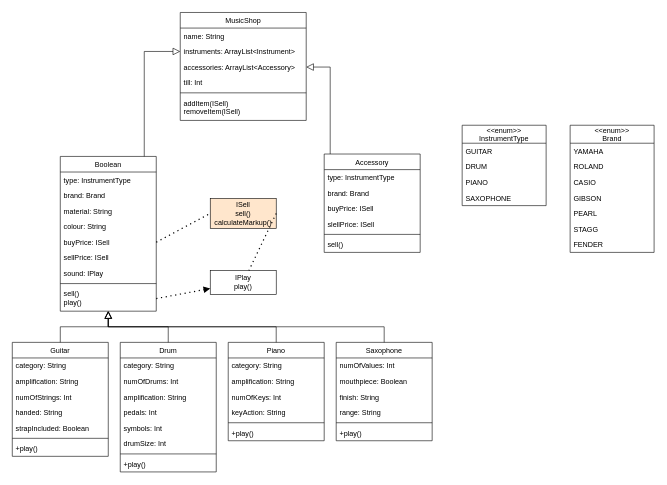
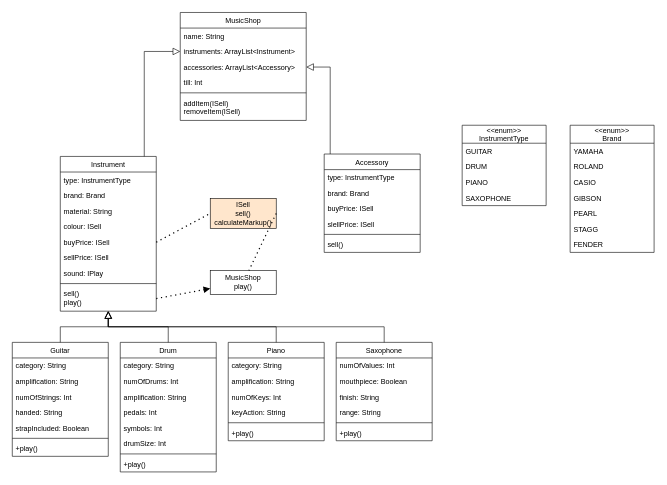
  <mxCell id="0" />
  <mxCell id="1" parent="0" />
- <mxCell id="2" value="Boolean" style="swimlane;fontStyle=0;align=center;verticalAlign=top;childLayout=stackLayout;horizontal=1;startSize=26;horizontalStack=0;resizeParent=1;resizeLast=0;collapsible=1;marginBottom=0;rounded=0;shadow=0;strokeWidth=1;" parent="1" vertex="1"><mxGeometry x="100" y="260" width="160" height="258" as="geometry"><mxRectangle x="230" y="140" width="160" height="26" as="alternateBounds" /></mxGeometry></mxCell>
+ <mxCell id="2" value="Instrument" style="swimlane;fontStyle=0;align=center;verticalAlign=top;childLayout=stackLayout;horizontal=1;startSize=26;horizontalStack=0;resizeParent=1;resizeLast=0;collapsible=1;marginBottom=0;rounded=0;shadow=0;strokeWidth=1;" parent="1" vertex="1"><mxGeometry x="100" y="260" width="160" height="258" as="geometry"><mxRectangle x="230" y="140" width="160" height="26" as="alternateBounds" /></mxGeometry></mxCell>
  <mxCell id="3" value="type: InstrumentType" style="text;align=left;verticalAlign=top;spacingLeft=4;spacingRight=4;overflow=hidden;rotatable=0;points=[[0,0.5],[1,0.5]];portConstraint=eastwest;" parent="2" vertex="1"><mxGeometry y="26" width="160" height="26" as="geometry" /></mxCell>
  <mxCell id="4" value="brand: Brand" style="text;align=left;verticalAlign=top;spacingLeft=4;spacingRight=4;overflow=hidden;rotatable=0;points=[[0,0.5],[1,0.5]];portConstraint=eastwest;rounded=0;shadow=0;html=0;" parent="2" vertex="1"><mxGeometry y="52" width="160" height="26" as="geometry" /></mxCell>
  <mxCell id="5" value="material: String" style="text;align=left;verticalAlign=top;spacingLeft=4;spacingRight=4;overflow=hidden;rotatable=0;points=[[0,0.5],[1,0.5]];portConstraint=eastwest;rounded=0;shadow=0;html=0;" parent="2" vertex="1"><mxGeometry y="78" width="160" height="26" as="geometry" /></mxCell>
- <mxCell id="6" value="colour: String" style="text;align=left;verticalAlign=top;spacingLeft=4;spacingRight=4;overflow=hidden;rotatable=0;points=[[0,0.5],[1,0.5]];portConstraint=eastwest;rounded=0;shadow=0;html=0;" vertex="1" parent="2"><mxGeometry y="104" width="160" height="26" as="geometry" /></mxCell>
+ <mxCell id="6" value="colour: ISell" style="text;align=left;verticalAlign=top;spacingLeft=4;spacingRight=4;overflow=hidden;rotatable=0;points=[[0,0.5],[1,0.5]];portConstraint=eastwest;rounded=0;shadow=0;html=0;" vertex="1" parent="2"><mxGeometry y="104" width="160" height="26" as="geometry" /></mxCell>
  <mxCell id="7" value="buyPrice: ISell" style="text;align=left;verticalAlign=top;spacingLeft=4;spacingRight=4;overflow=hidden;rotatable=0;points=[[0,0.5],[1,0.5]];portConstraint=eastwest;rounded=0;shadow=0;html=0;" vertex="1" parent="2"><mxGeometry y="130" width="160" height="26" as="geometry" /></mxCell>
  <mxCell id="8" value="sellPrice: ISell" style="text;align=left;verticalAlign=top;spacingLeft=4;spacingRight=4;overflow=hidden;rotatable=0;points=[[0,0.5],[1,0.5]];portConstraint=eastwest;rounded=0;shadow=0;html=0;" vertex="1" parent="2"><mxGeometry y="156" width="160" height="26" as="geometry" /></mxCell>
  <mxCell id="9" value="sound: IPlay" style="text;align=left;verticalAlign=top;spacingLeft=4;spacingRight=4;overflow=hidden;rotatable=0;points=[[0,0.5],[1,0.5]];portConstraint=eastwest;rounded=0;shadow=0;html=0;" vertex="1" parent="2"><mxGeometry y="182" width="160" height="26" as="geometry" /></mxCell>
  <mxCell id="10" value="" style="line;html=1;strokeWidth=1;align=left;verticalAlign=middle;spacingTop=-1;spacingLeft=3;spacingRight=3;rotatable=0;labelPosition=right;points=[];portConstraint=eastwest;" parent="2" vertex="1"><mxGeometry y="208" width="160" height="8" as="geometry" /></mxCell>
  <mxCell id="11" value="sell()&#10;play()" style="text;align=left;verticalAlign=top;spacingLeft=4;spacingRight=4;overflow=hidden;rotatable=0;points=[[0,0.5],[1,0.5]];portConstraint=eastwest;" parent="2" vertex="1"><mxGeometry y="216" width="160" height="42" as="geometry" /></mxCell>
  <mxCell id="12" value="Guitar" style="swimlane;fontStyle=0;align=center;verticalAlign=top;childLayout=stackLayout;horizontal=1;startSize=26;horizontalStack=0;resizeParent=1;resizeLast=0;collapsible=1;marginBottom=0;rounded=0;shadow=0;strokeWidth=1;" parent="1" vertex="1"><mxGeometry x="20" y="570" width="160" height="190" as="geometry"><mxRectangle x="130" y="380" width="160" height="26" as="alternateBounds" /></mxGeometry></mxCell>
  <mxCell id="13" value="category: String" style="text;align=left;verticalAlign=top;spacingLeft=4;spacingRight=4;overflow=hidden;rotatable=0;points=[[0,0.5],[1,0.5]];portConstraint=eastwest;rounded=0;shadow=0;html=0;" vertex="1" parent="12"><mxGeometry y="26" width="160" height="26" as="geometry" /></mxCell>
  <mxCell id="14" value="amplification: String" style="text;align=left;verticalAlign=top;spacingLeft=4;spacingRight=4;overflow=hidden;rotatable=0;points=[[0,0.5],[1,0.5]];portConstraint=eastwest;rounded=0;shadow=0;html=0;" parent="12" vertex="1"><mxGeometry y="52" width="160" height="26" as="geometry" /></mxCell>
  <mxCell id="15" value="numOfStrings: Int" style="text;align=left;verticalAlign=top;spacingLeft=4;spacingRight=4;overflow=hidden;rotatable=0;points=[[0,0.5],[1,0.5]];portConstraint=eastwest;" parent="12" vertex="1"><mxGeometry y="78" width="160" height="26" as="geometry" /></mxCell>
  <mxCell id="16" value="handed: String" style="text;align=left;verticalAlign=top;spacingLeft=4;spacingRight=4;overflow=hidden;rotatable=0;points=[[0,0.5],[1,0.5]];portConstraint=eastwest;rounded=0;shadow=0;html=0;" vertex="1" parent="12"><mxGeometry y="104" width="160" height="26" as="geometry" /></mxCell>
  <mxCell id="17" value="strapIncluded: Boolean" style="text;align=left;verticalAlign=top;spacingLeft=4;spacingRight=4;overflow=hidden;rotatable=0;points=[[0,0.5],[1,0.5]];portConstraint=eastwest;" vertex="1" parent="12"><mxGeometry y="130" width="160" height="26" as="geometry" /></mxCell>
  <mxCell id="18" value="" style="line;html=1;strokeWidth=1;align=left;verticalAlign=middle;spacingTop=-1;spacingLeft=3;spacingRight=3;rotatable=0;labelPosition=right;points=[];portConstraint=eastwest;" parent="12" vertex="1"><mxGeometry y="156" width="160" height="8" as="geometry" /></mxCell>
  <mxCell id="19" value="+play()" style="text;align=left;verticalAlign=top;spacingLeft=4;spacingRight=4;overflow=hidden;rotatable=0;points=[[0,0.5],[1,0.5]];portConstraint=eastwest;" vertex="1" parent="12"><mxGeometry y="164" width="160" height="26" as="geometry" /></mxCell>
  <mxCell id="20" value="" style="endArrow=block;endSize=10;endFill=0;shadow=0;strokeWidth=1;rounded=0;edgeStyle=elbowEdgeStyle;elbow=vertical;" parent="1" source="12" target="2" edge="1"><mxGeometry width="160" relative="1" as="geometry"><mxPoint x="170" y="303" as="sourcePoint" /><mxPoint x="170" y="303" as="targetPoint" /></mxGeometry></mxCell>
  <mxCell id="21" value="MusicShop" style="swimlane;fontStyle=0;align=center;verticalAlign=top;childLayout=stackLayout;horizontal=1;startSize=26;horizontalStack=0;resizeParent=1;resizeLast=0;collapsible=1;marginBottom=0;rounded=0;shadow=0;strokeWidth=1;" vertex="1" parent="1"><mxGeometry x="300" y="20" width="210" height="180" as="geometry"><mxRectangle x="230" y="140" width="160" height="26" as="alternateBounds" /></mxGeometry></mxCell>
  <mxCell id="22" value="name: String" style="text;align=left;verticalAlign=top;spacingLeft=4;spacingRight=4;overflow=hidden;rotatable=0;points=[[0,0.5],[1,0.5]];portConstraint=eastwest;" vertex="1" parent="21"><mxGeometry y="26" width="210" height="26" as="geometry" /></mxCell>
  <mxCell id="23" value="instruments: ArrayList&lt;Instrument&gt;" style="text;align=left;verticalAlign=top;spacingLeft=4;spacingRight=4;overflow=hidden;rotatable=0;points=[[0,0.5],[1,0.5]];portConstraint=eastwest;rounded=0;shadow=0;html=0;" vertex="1" parent="21"><mxGeometry y="52" width="210" height="26" as="geometry" /></mxCell>
  <mxCell id="24" value="accessories: ArrayList&lt;Accessory&gt;" style="text;align=left;verticalAlign=top;spacingLeft=4;spacingRight=4;overflow=hidden;rotatable=0;points=[[0,0.5],[1,0.5]];portConstraint=eastwest;rounded=0;shadow=0;html=0;" vertex="1" parent="21"><mxGeometry y="78" width="210" height="26" as="geometry" /></mxCell>
  <mxCell id="25" value="till: Int" style="text;align=left;verticalAlign=top;spacingLeft=4;spacingRight=4;overflow=hidden;rotatable=0;points=[[0,0.5],[1,0.5]];portConstraint=eastwest;rounded=0;shadow=0;html=0;" vertex="1" parent="21"><mxGeometry y="104" width="210" height="26" as="geometry" /></mxCell>
  <mxCell id="26" value="" style="line;html=1;strokeWidth=1;align=left;verticalAlign=middle;spacingTop=-1;spacingLeft=3;spacingRight=3;rotatable=0;labelPosition=right;points=[];portConstraint=eastwest;" vertex="1" parent="21"><mxGeometry y="130" width="210" height="8" as="geometry" /></mxCell>
  <mxCell id="27" value="addItem(ISell)&#10;removeItem(ISell)" style="text;align=left;verticalAlign=top;spacingLeft=4;spacingRight=4;overflow=hidden;rotatable=0;points=[[0,0.5],[1,0.5]];portConstraint=eastwest;" vertex="1" parent="21"><mxGeometry y="138" width="210" height="42" as="geometry" /></mxCell>
- <mxCell id="28" value="IPlay&lt;br&gt;play()" style="rounded=0;whiteSpace=wrap;html=1;" vertex="1" parent="1"><mxGeometry x="350" y="450" width="110" height="40" as="geometry" /></mxCell>
+ <mxCell id="28" value="MusicShop&lt;br&gt;play()" style="rounded=0;whiteSpace=wrap;html=1;" vertex="1" parent="1"><mxGeometry x="350" y="450" width="110" height="40" as="geometry" /></mxCell>
  <mxCell id="29" value="ISell&lt;br&gt;sell()&lt;br&gt;calculateMarkup()" style="rounded=0;whiteSpace=wrap;html=1;fillColor=#ffe6cc;" vertex="1" parent="1"><mxGeometry x="350" y="330" width="110" height="50" as="geometry" /></mxCell>
  <mxCell id="30" value="Accessory" style="swimlane;fontStyle=0;align=center;verticalAlign=top;childLayout=stackLayout;horizontal=1;startSize=26;horizontalStack=0;resizeParent=1;resizeLast=0;collapsible=1;marginBottom=0;rounded=0;shadow=0;strokeWidth=1;" vertex="1" parent="1"><mxGeometry x="540" y="256" width="160" height="164" as="geometry"><mxRectangle x="230" y="140" width="160" height="26" as="alternateBounds" /></mxGeometry></mxCell>
  <mxCell id="31" value="type: InstrumentType " style="text;align=left;verticalAlign=top;spacingLeft=4;spacingRight=4;overflow=hidden;rotatable=0;points=[[0,0.5],[1,0.5]];portConstraint=eastwest;" vertex="1" parent="30"><mxGeometry y="26" width="160" height="26" as="geometry" /></mxCell>
  <mxCell id="32" value="brand: Brand" style="text;align=left;verticalAlign=top;spacingLeft=4;spacingRight=4;overflow=hidden;rotatable=0;points=[[0,0.5],[1,0.5]];portConstraint=eastwest;rounded=0;shadow=0;html=0;" vertex="1" parent="30"><mxGeometry y="52" width="160" height="26" as="geometry" /></mxCell>
  <mxCell id="33" value="buyPrice: ISell" style="text;align=left;verticalAlign=top;spacingLeft=4;spacingRight=4;overflow=hidden;rotatable=0;points=[[0,0.5],[1,0.5]];portConstraint=eastwest;rounded=0;shadow=0;html=0;" vertex="1" parent="30"><mxGeometry y="78" width="160" height="26" as="geometry" /></mxCell>
  <mxCell id="34" value="slellPrice: ISell" style="text;align=left;verticalAlign=top;spacingLeft=4;spacingRight=4;overflow=hidden;rotatable=0;points=[[0,0.5],[1,0.5]];portConstraint=eastwest;rounded=0;shadow=0;html=0;" vertex="1" parent="30"><mxGeometry y="104" width="160" height="26" as="geometry" /></mxCell>
  <mxCell id="35" value="" style="line;html=1;strokeWidth=1;align=left;verticalAlign=middle;spacingTop=-1;spacingLeft=3;spacingRight=3;rotatable=0;labelPosition=right;points=[];portConstraint=eastwest;" vertex="1" parent="30"><mxGeometry y="130" width="160" height="8" as="geometry" /></mxCell>
  <mxCell id="36" value="sell()" style="text;align=left;verticalAlign=top;spacingLeft=4;spacingRight=4;overflow=hidden;rotatable=0;points=[[0,0.5],[1,0.5]];portConstraint=eastwest;" vertex="1" parent="30"><mxGeometry y="138" width="160" height="26" as="geometry" /></mxCell>
  <mxCell id="37" value="Drum" style="swimlane;fontStyle=0;align=center;verticalAlign=top;childLayout=stackLayout;horizontal=1;startSize=26;horizontalStack=0;resizeParent=1;resizeLast=0;collapsible=1;marginBottom=0;rounded=0;shadow=0;strokeWidth=1;" vertex="1" parent="1"><mxGeometry x="200" y="570" width="160" height="216" as="geometry"><mxRectangle x="130" y="380" width="160" height="26" as="alternateBounds" /></mxGeometry></mxCell>
  <mxCell id="38" value="category: String" style="text;align=left;verticalAlign=top;spacingLeft=4;spacingRight=4;overflow=hidden;rotatable=0;points=[[0,0.5],[1,0.5]];portConstraint=eastwest;rounded=0;shadow=0;html=0;" vertex="1" parent="37"><mxGeometry y="26" width="160" height="26" as="geometry" /></mxCell>
  <mxCell id="39" value="numOfDrums: Int" style="text;align=left;verticalAlign=top;spacingLeft=4;spacingRight=4;overflow=hidden;rotatable=0;points=[[0,0.5],[1,0.5]];portConstraint=eastwest;" vertex="1" parent="37"><mxGeometry y="52" width="160" height="26" as="geometry" /></mxCell>
  <mxCell id="40" value="amplification: String" style="text;align=left;verticalAlign=top;spacingLeft=4;spacingRight=4;overflow=hidden;rotatable=0;points=[[0,0.5],[1,0.5]];portConstraint=eastwest;rounded=0;shadow=0;html=0;" vertex="1" parent="37"><mxGeometry y="78" width="160" height="26" as="geometry" /></mxCell>
  <mxCell id="41" value="pedals: Int" style="text;align=left;verticalAlign=top;spacingLeft=4;spacingRight=4;overflow=hidden;rotatable=0;points=[[0,0.5],[1,0.5]];portConstraint=eastwest;" vertex="1" parent="37"><mxGeometry y="104" width="160" height="26" as="geometry" /></mxCell>
  <mxCell id="42" value="symbols: Int" style="text;align=left;verticalAlign=top;spacingLeft=4;spacingRight=4;overflow=hidden;rotatable=0;points=[[0,0.5],[1,0.5]];portConstraint=eastwest;" vertex="1" parent="37"><mxGeometry y="130" width="160" height="26" as="geometry" /></mxCell>
  <mxCell id="43" value="drumSize: Int" style="text;align=left;verticalAlign=top;spacingLeft=4;spacingRight=4;overflow=hidden;rotatable=0;points=[[0,0.5],[1,0.5]];portConstraint=eastwest;rounded=0;shadow=0;html=0;" vertex="1" parent="37"><mxGeometry y="156" width="160" height="26" as="geometry" /></mxCell>
  <mxCell id="44" value="" style="line;html=1;strokeWidth=1;align=left;verticalAlign=middle;spacingTop=-1;spacingLeft=3;spacingRight=3;rotatable=0;labelPosition=right;points=[];portConstraint=eastwest;" vertex="1" parent="37"><mxGeometry y="182" width="160" height="8" as="geometry" /></mxCell>
  <mxCell id="45" value="+play()" style="text;align=left;verticalAlign=top;spacingLeft=4;spacingRight=4;overflow=hidden;rotatable=0;points=[[0,0.5],[1,0.5]];portConstraint=eastwest;" vertex="1" parent="37"><mxGeometry y="190" width="160" height="26" as="geometry" /></mxCell>
  <mxCell id="46" value="Piano" style="swimlane;fontStyle=0;align=center;verticalAlign=top;childLayout=stackLayout;horizontal=1;startSize=26;horizontalStack=0;resizeParent=1;resizeLast=0;collapsible=1;marginBottom=0;rounded=0;shadow=0;strokeWidth=1;" vertex="1" parent="1"><mxGeometry x="380" y="570" width="160" height="164" as="geometry"><mxRectangle x="130" y="380" width="160" height="26" as="alternateBounds" /></mxGeometry></mxCell>
  <mxCell id="47" value="category: String" style="text;align=left;verticalAlign=top;spacingLeft=4;spacingRight=4;overflow=hidden;rotatable=0;points=[[0,0.5],[1,0.5]];portConstraint=eastwest;rounded=0;shadow=0;html=0;" vertex="1" parent="46"><mxGeometry y="26" width="160" height="26" as="geometry" /></mxCell>
  <mxCell id="48" value="amplification: String" style="text;align=left;verticalAlign=top;spacingLeft=4;spacingRight=4;overflow=hidden;rotatable=0;points=[[0,0.5],[1,0.5]];portConstraint=eastwest;rounded=0;shadow=0;html=0;" vertex="1" parent="46"><mxGeometry y="52" width="160" height="26" as="geometry" /></mxCell>
  <mxCell id="49" value="numOfKeys: Int" style="text;align=left;verticalAlign=top;spacingLeft=4;spacingRight=4;overflow=hidden;rotatable=0;points=[[0,0.5],[1,0.5]];portConstraint=eastwest;" vertex="1" parent="46"><mxGeometry y="78" width="160" height="26" as="geometry" /></mxCell>
  <mxCell id="50" value="keyAction: String" style="text;align=left;verticalAlign=top;spacingLeft=4;spacingRight=4;overflow=hidden;rotatable=0;points=[[0,0.5],[1,0.5]];portConstraint=eastwest;rounded=0;shadow=0;html=0;" vertex="1" parent="46"><mxGeometry y="104" width="160" height="26" as="geometry" /></mxCell>
  <mxCell id="51" value="" style="line;html=1;strokeWidth=1;align=left;verticalAlign=middle;spacingTop=-1;spacingLeft=3;spacingRight=3;rotatable=0;labelPosition=right;points=[];portConstraint=eastwest;" vertex="1" parent="46"><mxGeometry y="130" width="160" height="8" as="geometry" /></mxCell>
  <mxCell id="52" value="+play()" style="text;align=left;verticalAlign=top;spacingLeft=4;spacingRight=4;overflow=hidden;rotatable=0;points=[[0,0.5],[1,0.5]];portConstraint=eastwest;" vertex="1" parent="46"><mxGeometry y="138" width="160" height="26" as="geometry" /></mxCell>
  <mxCell id="53" value="" style="endArrow=block;endSize=10;endFill=0;shadow=0;strokeWidth=1;rounded=0;edgeStyle=elbowEdgeStyle;elbow=vertical;exitX=0.5;exitY=0;exitDx=0;exitDy=0;" edge="1" parent="1" source="37" target="2"><mxGeometry width="160" relative="1" as="geometry"><mxPoint x="100" y="520" as="sourcePoint" /><mxPoint x="190" y="464" as="targetPoint" /></mxGeometry></mxCell>
  <mxCell id="54" value="" style="endArrow=block;endSize=10;endFill=0;shadow=0;strokeWidth=1;rounded=0;edgeStyle=elbowEdgeStyle;elbow=vertical;" edge="1" parent="1" source="46" target="2"><mxGeometry width="160" relative="1" as="geometry"><mxPoint x="110" y="530" as="sourcePoint" /><mxPoint x="200" y="474" as="targetPoint" /></mxGeometry></mxCell>
  <mxCell id="55" value="Saxophone" style="swimlane;fontStyle=0;align=center;verticalAlign=top;childLayout=stackLayout;horizontal=1;startSize=26;horizontalStack=0;resizeParent=1;resizeLast=0;collapsible=1;marginBottom=0;rounded=0;shadow=0;strokeWidth=1;" vertex="1" parent="1"><mxGeometry x="560" y="570" width="160" height="164" as="geometry"><mxRectangle x="130" y="380" width="160" height="26" as="alternateBounds" /></mxGeometry></mxCell>
  <mxCell id="56" value="numOfValues: Int" style="text;align=left;verticalAlign=top;spacingLeft=4;spacingRight=4;overflow=hidden;rotatable=0;points=[[0,0.5],[1,0.5]];portConstraint=eastwest;" vertex="1" parent="55"><mxGeometry y="26" width="160" height="26" as="geometry" /></mxCell>
  <mxCell id="57" value="mouthpiece: Boolean" style="text;align=left;verticalAlign=top;spacingLeft=4;spacingRight=4;overflow=hidden;rotatable=0;points=[[0,0.5],[1,0.5]];portConstraint=eastwest;rounded=0;shadow=0;html=0;" vertex="1" parent="55"><mxGeometry y="52" width="160" height="26" as="geometry" /></mxCell>
  <mxCell id="58" value="finish: String" style="text;align=left;verticalAlign=top;spacingLeft=4;spacingRight=4;overflow=hidden;rotatable=0;points=[[0,0.5],[1,0.5]];portConstraint=eastwest;rounded=0;shadow=0;html=0;" vertex="1" parent="55"><mxGeometry y="78" width="160" height="26" as="geometry" /></mxCell>
  <mxCell id="59" value="range: String" style="text;align=left;verticalAlign=top;spacingLeft=4;spacingRight=4;overflow=hidden;rotatable=0;points=[[0,0.5],[1,0.5]];portConstraint=eastwest;rounded=0;shadow=0;html=0;" vertex="1" parent="55"><mxGeometry y="104" width="160" height="26" as="geometry" /></mxCell>
  <mxCell id="60" value="" style="line;html=1;strokeWidth=1;align=left;verticalAlign=middle;spacingTop=-1;spacingLeft=3;spacingRight=3;rotatable=0;labelPosition=right;points=[];portConstraint=eastwest;" vertex="1" parent="55"><mxGeometry y="130" width="160" height="8" as="geometry" /></mxCell>
  <mxCell id="61" value="+play()" style="text;align=left;verticalAlign=top;spacingLeft=4;spacingRight=4;overflow=hidden;rotatable=0;points=[[0,0.5],[1,0.5]];portConstraint=eastwest;" vertex="1" parent="55"><mxGeometry y="138" width="160" height="26" as="geometry" /></mxCell>
  <mxCell id="62" value="" style="endArrow=block;endSize=10;endFill=0;shadow=0;strokeWidth=1;rounded=0;edgeStyle=elbowEdgeStyle;elbow=vertical;exitX=0.5;exitY=0;exitDx=0;exitDy=0;" edge="1" parent="1" source="55" target="2"><mxGeometry width="160" relative="1" as="geometry"><mxPoint x="460" y="520" as="sourcePoint" /><mxPoint x="190" y="464" as="targetPoint" /></mxGeometry></mxCell>
  <mxCell id="63" value="&lt;&lt;enum&gt;&gt;&#10;InstrumentType" style="swimlane;fontStyle=0;childLayout=stackLayout;horizontal=1;startSize=30;horizontalStack=0;resizeParent=1;resizeParentMax=0;resizeLast=0;collapsible=1;marginBottom=0;" vertex="1" parent="1"><mxGeometry x="770" y="208" width="140" height="134" as="geometry" /></mxCell>
  <mxCell id="64" value="GUITAR" style="text;strokeColor=none;fillColor=none;align=left;verticalAlign=top;spacingLeft=4;spacingRight=4;overflow=hidden;rotatable=0;points=[[0,0.5],[1,0.5]];portConstraint=eastwest;" vertex="1" parent="63"><mxGeometry y="30" width="140" height="26" as="geometry" /></mxCell>
  <mxCell id="65" value="DRUM" style="text;strokeColor=none;fillColor=none;align=left;verticalAlign=top;spacingLeft=4;spacingRight=4;overflow=hidden;rotatable=0;points=[[0,0.5],[1,0.5]];portConstraint=eastwest;" vertex="1" parent="63"><mxGeometry y="56" width="140" height="26" as="geometry" /></mxCell>
  <mxCell id="66" value="PIANO" style="text;strokeColor=none;fillColor=none;align=left;verticalAlign=top;spacingLeft=4;spacingRight=4;overflow=hidden;rotatable=0;points=[[0,0.5],[1,0.5]];portConstraint=eastwest;" vertex="1" parent="63"><mxGeometry y="82" width="140" height="26" as="geometry" /></mxCell>
  <mxCell id="67" value="SAXOPHONE" style="text;strokeColor=none;fillColor=none;align=left;verticalAlign=top;spacingLeft=4;spacingRight=4;overflow=hidden;rotatable=0;points=[[0,0.5],[1,0.5]];portConstraint=eastwest;" vertex="1" parent="63"><mxGeometry y="108" width="140" height="26" as="geometry" /></mxCell>
  <mxCell id="68" value="&lt;&lt;enum&gt;&gt;&#10;Brand" style="swimlane;fontStyle=0;childLayout=stackLayout;horizontal=1;startSize=30;horizontalStack=0;resizeParent=1;resizeParentMax=0;resizeLast=0;collapsible=1;marginBottom=0;" vertex="1" parent="1"><mxGeometry x="950" y="208" width="140" height="212" as="geometry" /></mxCell>
  <mxCell id="69" value="YAMAHA" style="text;strokeColor=none;fillColor=none;align=left;verticalAlign=top;spacingLeft=4;spacingRight=4;overflow=hidden;rotatable=0;points=[[0,0.5],[1,0.5]];portConstraint=eastwest;" vertex="1" parent="68"><mxGeometry y="30" width="140" height="26" as="geometry" /></mxCell>
  <mxCell id="70" value="ROLAND" style="text;strokeColor=none;fillColor=none;align=left;verticalAlign=top;spacingLeft=4;spacingRight=4;overflow=hidden;rotatable=0;points=[[0,0.5],[1,0.5]];portConstraint=eastwest;" vertex="1" parent="68"><mxGeometry y="56" width="140" height="26" as="geometry" /></mxCell>
  <mxCell id="71" value="CASIO" style="text;strokeColor=none;fillColor=none;align=left;verticalAlign=top;spacingLeft=4;spacingRight=4;overflow=hidden;rotatable=0;points=[[0,0.5],[1,0.5]];portConstraint=eastwest;" vertex="1" parent="68"><mxGeometry y="82" width="140" height="26" as="geometry" /></mxCell>
  <mxCell id="72" value="GIBSON" style="text;strokeColor=none;fillColor=none;align=left;verticalAlign=top;spacingLeft=4;spacingRight=4;overflow=hidden;rotatable=0;points=[[0,0.5],[1,0.5]];portConstraint=eastwest;" vertex="1" parent="68"><mxGeometry y="108" width="140" height="26" as="geometry" /></mxCell>
  <mxCell id="73" value="PEARL" style="text;strokeColor=none;fillColor=none;align=left;verticalAlign=top;spacingLeft=4;spacingRight=4;overflow=hidden;rotatable=0;points=[[0,0.5],[1,0.5]];portConstraint=eastwest;" vertex="1" parent="68"><mxGeometry y="134" width="140" height="26" as="geometry" /></mxCell>
  <mxCell id="74" value="STAGG" style="text;strokeColor=none;fillColor=none;align=left;verticalAlign=top;spacingLeft=4;spacingRight=4;overflow=hidden;rotatable=0;points=[[0,0.5],[1,0.5]];portConstraint=eastwest;" vertex="1" parent="68"><mxGeometry y="160" width="140" height="26" as="geometry" /></mxCell>
  <mxCell id="75" value="FENDER" style="text;strokeColor=none;fillColor=none;align=left;verticalAlign=top;spacingLeft=4;spacingRight=4;overflow=hidden;rotatable=0;points=[[0,0.5],[1,0.5]];portConstraint=eastwest;" vertex="1" parent="68"><mxGeometry y="186" width="140" height="26" as="geometry" /></mxCell>
  <mxCell id="76" value="" style="endArrow=block;endSize=10;endFill=0;shadow=0;strokeWidth=1;rounded=0;edgeStyle=elbowEdgeStyle;elbow=vertical;entryX=0;entryY=0.5;entryDx=0;entryDy=0;" edge="1" parent="1" source="2" target="23"><mxGeometry width="160" relative="1" as="geometry"><mxPoint x="650" y="580" as="sourcePoint" /><mxPoint x="190" y="464" as="targetPoint" /><Array as="points"><mxPoint x="240" y="85" /></Array></mxGeometry></mxCell>
  <mxCell id="77" value="" style="endArrow=block;endSize=10;endFill=0;shadow=0;strokeWidth=1;rounded=0;edgeStyle=elbowEdgeStyle;elbow=vertical;entryX=1;entryY=0.5;entryDx=0;entryDy=0;" edge="1" parent="1" source="30" target="24"><mxGeometry width="160" relative="1" as="geometry"><mxPoint x="250" y="300" as="sourcePoint" /><mxPoint x="310" y="95" as="targetPoint" /><Array as="points"><mxPoint x="550" y="111" /></Array></mxGeometry></mxCell>
  <mxCell id="78" value="" style="endArrow=block;dashed=1;html=1;dashPattern=1 3;strokeWidth=2;exitX=1;exitY=0.5;exitDx=0;exitDy=0;" edge="1" parent="1" source="11" target="28"><mxGeometry width="50" height="50" relative="1" as="geometry"><mxPoint x="590" y="520" as="sourcePoint" /><mxPoint x="640" y="470" as="targetPoint" /></mxGeometry></mxCell>
  <mxCell id="79" value="" style="endArrow=none;dashed=1;html=1;dashPattern=1 3;strokeWidth=2;exitX=1;exitY=0.5;exitDx=0;exitDy=0;entryX=0;entryY=0.5;entryDx=0;entryDy=0;" edge="1" parent="1" source="7" target="29"><mxGeometry width="50" height="50" relative="1" as="geometry"><mxPoint x="270" y="497.4" as="sourcePoint" /><mxPoint x="360" y="486.6" as="targetPoint" /></mxGeometry></mxCell>
  <mxCell id="80" value="" style="endArrow=none;dashed=1;html=1;dashPattern=1 3;strokeWidth=2;exitX=1;exitY=0.5;exitDx=0;exitDy=0;" edge="1" parent="1" source="29" target="28"><mxGeometry width="50" height="50" relative="1" as="geometry"><mxPoint x="280" y="507.4" as="sourcePoint" /><mxPoint x="370" y="496.6" as="targetPoint" /></mxGeometry></mxCell>
